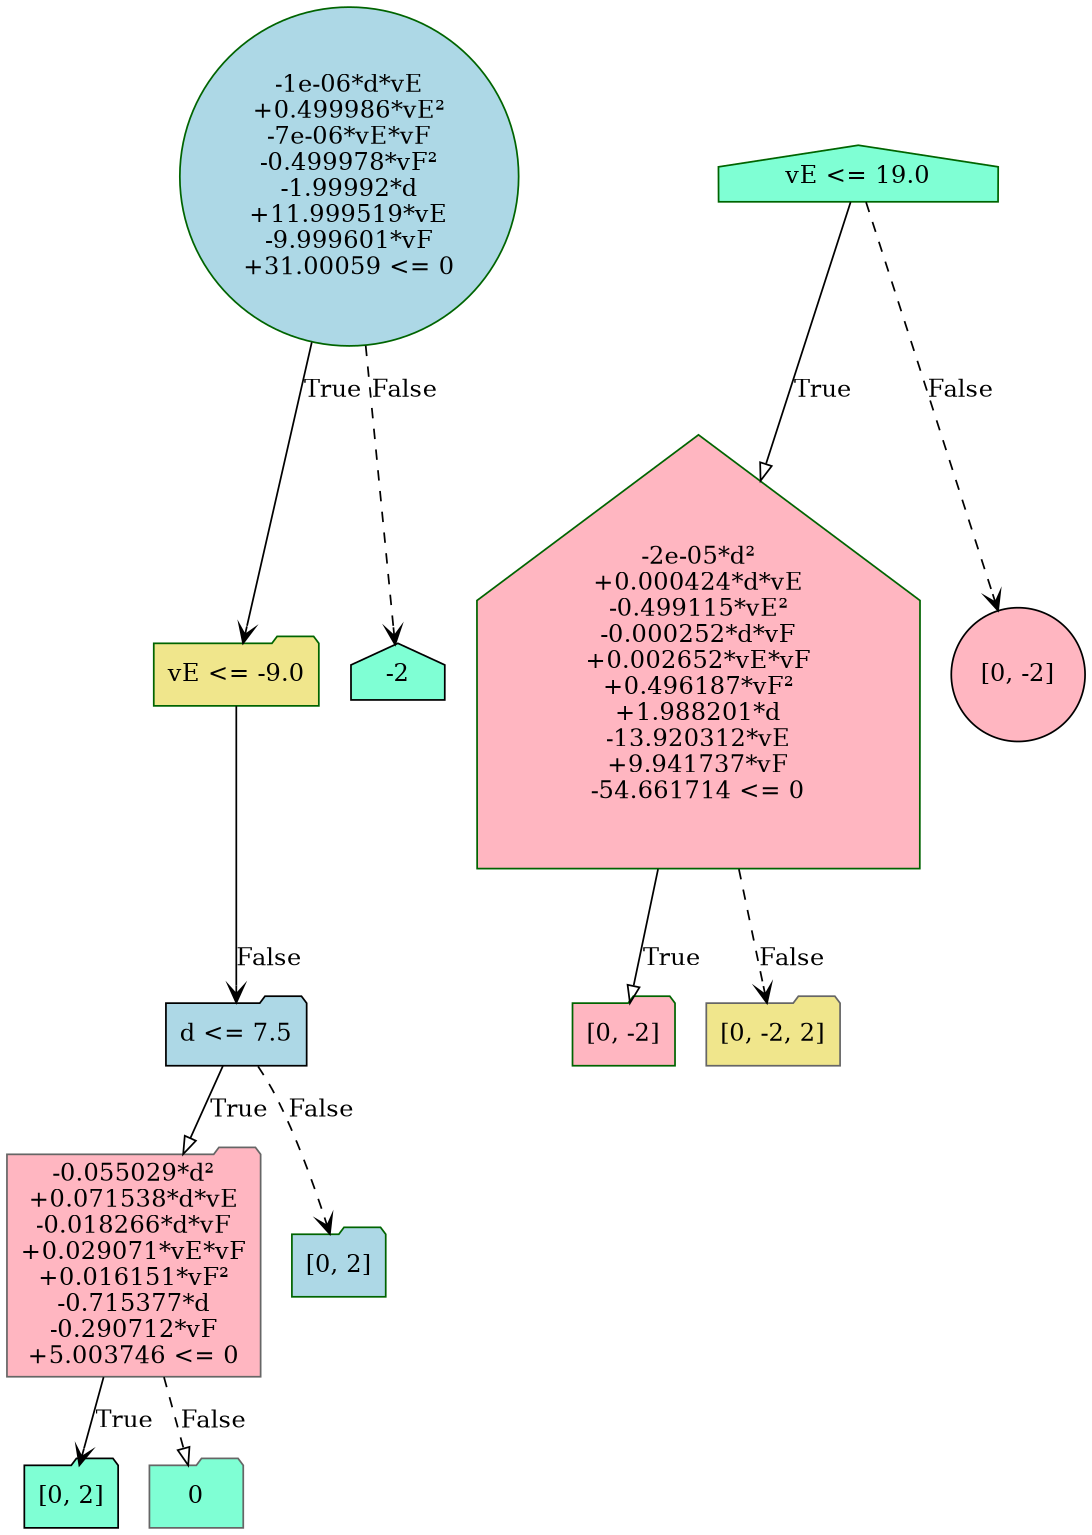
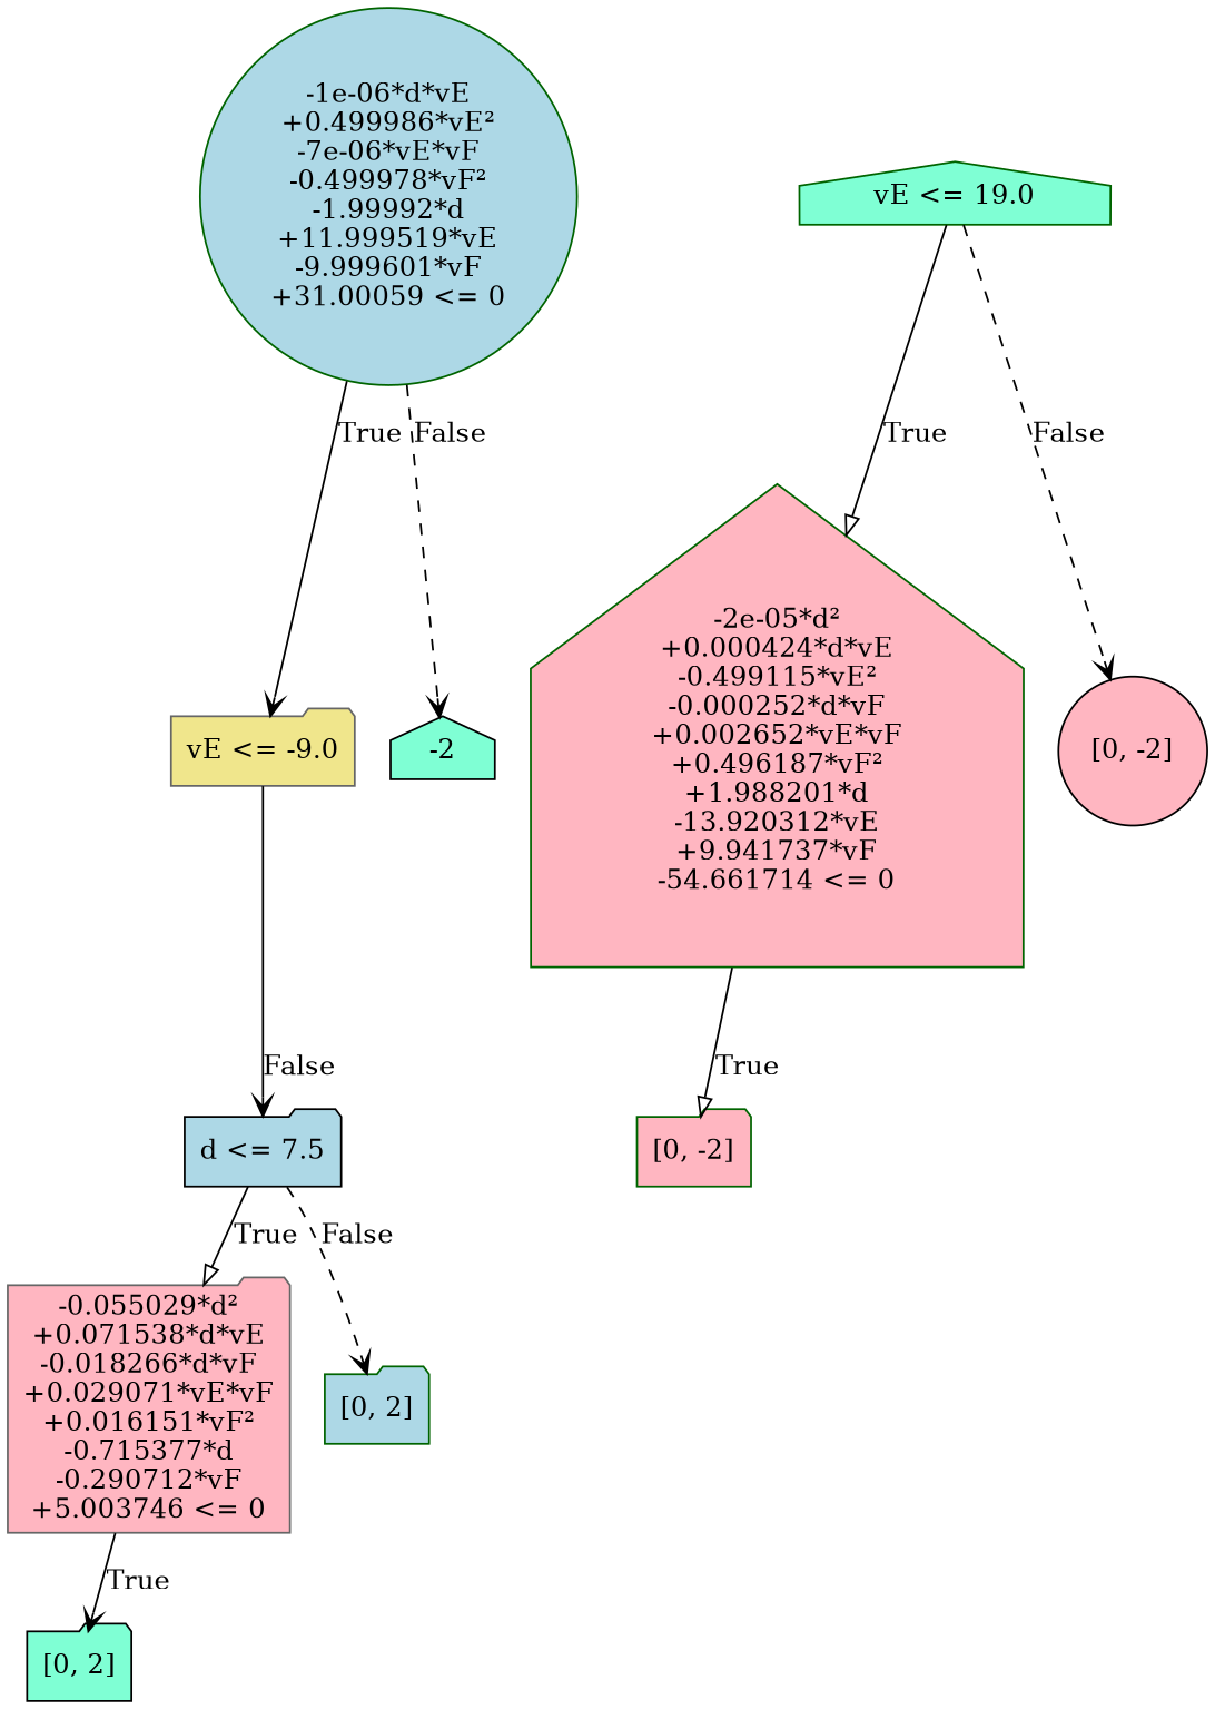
  digraph {
    node [color=darkgreen fillcolor=aquamarine shape=folder style=filled]
    edge [arrowhead=vee]
    n1 [fillcolor=lightblue label="-1e-06*d*vE\n+0.499986*vE²\n-7e-06*vE*vF\n-0.499978*vF²\n-1.99992*d\n+11.999519*vE\n-9.999601*vF\n+31.00059 <= 0" shape=circle]
-   n2 [fillcolor=khaki label="vE <= -9.0"]
+   n2 [color=gray40 fillcolor=khaki label="vE <= -9.0"]
    n3 [color=black label=-2 shape=house]
    n4 [color=black fillcolor=lightblue label="d <= 7.5"]
    n5 [color=gray40 fillcolor=lightpink label="-0.055029*d²\n+0.071538*d*vE\n-0.018266*d*vF\n+0.029071*vE*vF\n+0.016151*vF²\n-0.715377*d\n-0.290712*vF\n+5.003746 <= 0"]
    n6 [fillcolor=lightblue label="[0, 2]"]
    n7 [label="vE <= 19.0" shape=house]
    n8 [fillcolor=lightpink label="-2e-05*d²\n+0.000424*d*vE\n-0.499115*vE²\n-0.000252*d*vF\n+0.002652*vE*vF\n+0.496187*vF²\n+1.988201*d\n-13.920312*vE\n+9.941737*vF\n-54.661714 <= 0" shape=house]
    n9 [color=black fillcolor=lightpink label="[0, -2]" shape=circle]
    n10 [color=black label="[0, 2]"]
-   n11 [color=gray40 label=0]
    n12 [fillcolor=lightpink label="[0, -2]"]
-   n13 [color=gray40 fillcolor=khaki label="[0, -2, 2]"]
    n1 -> n2 [label=True]
    n1 -> n3 [label=False style=dashed]
    n2 -> n4 [label=False]
    n4 -> n5 [arrowhead=onormal label=True]
    n4 -> n6 [label=False style=dashed]
    n5 -> n10 [label=True]
-   n5 -> n11 [arrowhead=onormal label=False style=dashed]
    n7 -> n8 [arrowhead=onormal label=True]
    n7 -> n9 [label=False style=dashed]
    n8 -> n12 [arrowhead=onormal label=True]
-   n8 -> n13 [label=False style=dashed]
  }
